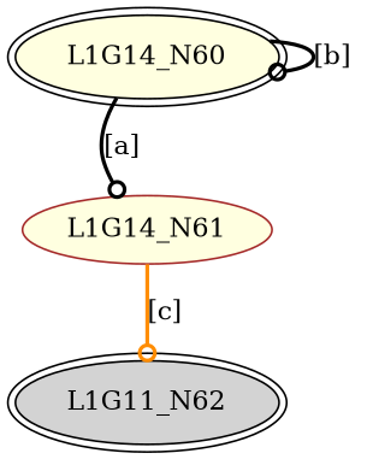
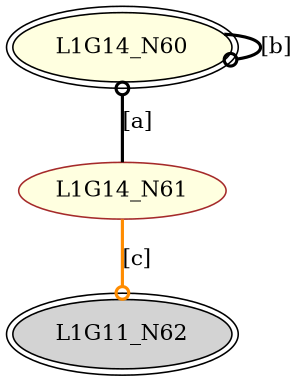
  digraph {
    node [color=black fillcolor=lightyellow peripheries=2 style=filled]
    edge [arrowhead=odot color=black style=bold]
    L1G14_N60
    L1G14_N61 [color=brown peripheries=""]
    n3 [fillcolor=lightgrey label=L1G11_N62]
    L1G14_N60 -> L1G14_N60 [label="[b]"]
-   L1G14_N60 -> L1G14_N61 [label="[a]"]
+   L1G14_N61 -> L1G14_N60 [label="[a]"]
    L1G14_N61 -> n3 [color=darkorange label="[c]"]
  }
